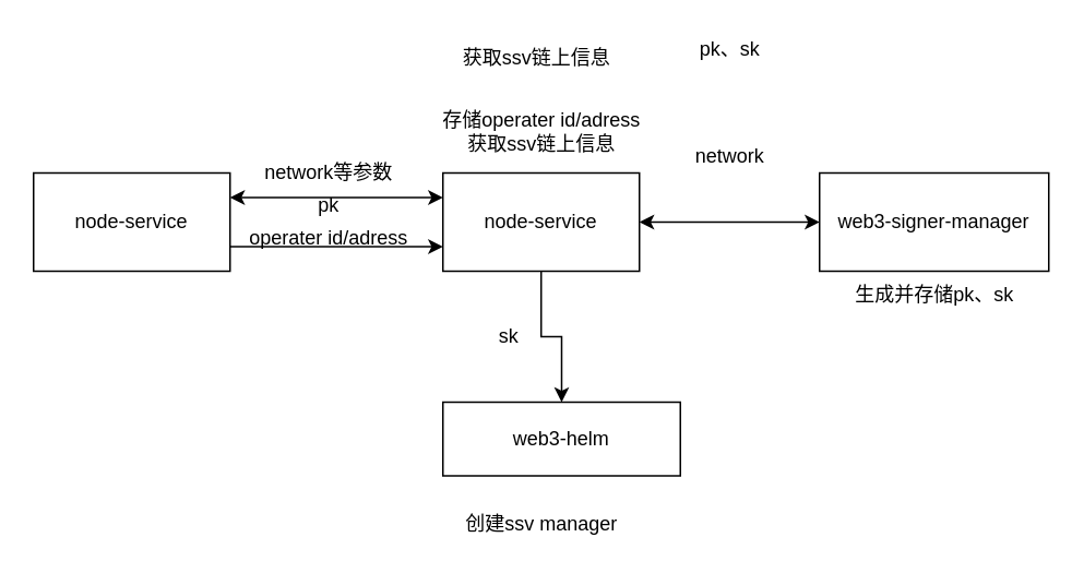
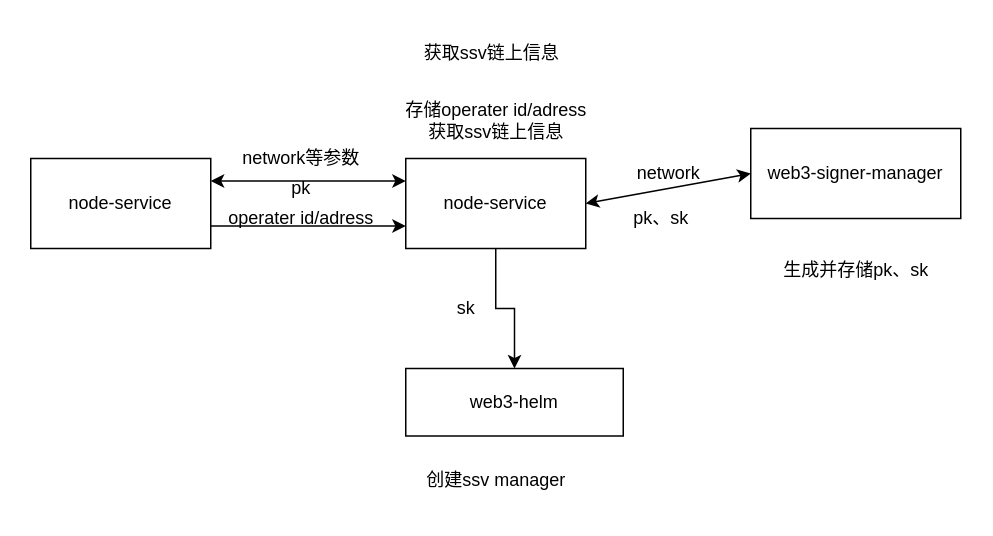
  <mxCell id="0" />
  <mxCell id="1" parent="0" />
  <mxCell id="2" value="" style="edgeStyle=orthogonalEdgeStyle;rounded=0;orthogonalLoop=1;jettySize=auto;html=1;" edge="1" parent="1" source="3" target="13"><mxGeometry relative="1" as="geometry" /></mxCell>
  <mxCell id="3" value="node-service" style="rounded=0;whiteSpace=wrap;html=1;" vertex="1" parent="1"><mxGeometry x="270" y="105" width="120" height="60" as="geometry" /></mxCell>
- <mxCell id="4" value="web3-signer-manager" style="whiteSpace=wrap;html=1;rounded=0;" vertex="1" parent="1"><mxGeometry x="500" y="105" width="140" height="60" as="geometry" /></mxCell>
+ <mxCell id="4" value="web3-signer-manager" style="whiteSpace=wrap;html=1;rounded=0;" vertex="1" parent="1"><mxGeometry x="500" y="85" width="140" height="60" as="geometry" /></mxCell>
  <mxCell id="5" value="" style="endArrow=classic;startArrow=classic;html=1;rounded=0;entryX=0;entryY=0.5;entryDx=0;entryDy=0;exitX=1;exitY=0.5;exitDx=0;exitDy=0;" edge="1" parent="1" source="3" target="4"><mxGeometry width="50" height="50" relative="1" as="geometry"><mxPoint x="610" y="275" as="sourcePoint" /><mxPoint x="660" y="225" as="targetPoint" /></mxGeometry></mxCell>
- <mxCell id="6" value="network" style="text;html=1;align=center;verticalAlign=middle;resizable=0;points=[];autosize=1;strokeColor=none;fillColor=none;" vertex="1" parent="1"><mxGeometry x="410" y="80" width="70" height="30" as="geometry" /></mxCell>
- <mxCell id="7" value="pk、sk" style="text;html=1;align=center;verticalAlign=middle;resizable=0;points=[];autosize=1;strokeColor=none;fillColor=none;" vertex="1" parent="1"><mxGeometry x="415" y="15" width="60" height="30" as="geometry" /></mxCell>
+ <mxCell id="6" value="network" style="text;html=1;align=center;verticalAlign=middle;resizable=0;points=[];autosize=1;strokeColor=none;fillColor=none;" vertex="1" parent="1"><mxGeometry x="410" y="100" width="70" height="30" as="geometry" /></mxCell>
+ <mxCell id="7" value="pk、sk" style="text;html=1;align=center;verticalAlign=middle;resizable=0;points=[];autosize=1;strokeColor=none;fillColor=none;" vertex="1" parent="1"><mxGeometry x="410" y="130" width="60" height="30" as="geometry" /></mxCell>
  <mxCell id="8" style="edgeStyle=orthogonalEdgeStyle;rounded=0;orthogonalLoop=1;jettySize=auto;html=1;exitX=1;exitY=0.75;exitDx=0;exitDy=0;entryX=0;entryY=0.75;entryDx=0;entryDy=0;" edge="1" parent="1" source="9" target="3"><mxGeometry relative="1" as="geometry" /></mxCell>
  <mxCell id="9" value="node-service" style="rounded=0;whiteSpace=wrap;html=1;" vertex="1" parent="1"><mxGeometry x="20" y="105" width="120" height="60" as="geometry" /></mxCell>
  <mxCell id="10" value="" style="endArrow=classic;startArrow=classic;html=1;rounded=0;entryX=0;entryY=0.25;entryDx=0;entryDy=0;exitX=1;exitY=0.25;exitDx=0;exitDy=0;" edge="1" parent="1" source="9" target="3"><mxGeometry width="50" height="50" relative="1" as="geometry"><mxPoint x="430" y="435" as="sourcePoint" /><mxPoint x="320" y="295" as="targetPoint" /></mxGeometry></mxCell>
  <mxCell id="11" value="network等参数" style="text;html=1;align=center;verticalAlign=middle;resizable=0;points=[];autosize=1;strokeColor=none;fillColor=none;" vertex="1" parent="1"><mxGeometry x="150" y="90" width="100" height="30" as="geometry" /></mxCell>
  <mxCell id="12" value="pk" style="text;html=1;align=center;verticalAlign=middle;resizable=0;points=[];autosize=1;strokeColor=none;fillColor=none;" vertex="1" parent="1"><mxGeometry x="180" y="110" width="40" height="30" as="geometry" /></mxCell>
  <mxCell id="13" value="web3-helm" style="whiteSpace=wrap;html=1;rounded=0;" vertex="1" parent="1"><mxGeometry x="270" y="245" width="145" height="45" as="geometry" /></mxCell>
  <mxCell id="14" value="sk" style="text;html=1;align=center;verticalAlign=middle;resizable=0;points=[];autosize=1;strokeColor=none;fillColor=none;" vertex="1" parent="1"><mxGeometry x="290" y="190" width="40" height="30" as="geometry" /></mxCell>
  <mxCell id="15" value="创建ssv manager" style="text;html=1;align=center;verticalAlign=middle;resizable=0;points=[];autosize=1;strokeColor=none;fillColor=none;" vertex="1" parent="1"><mxGeometry x="275" y="305" width="110" height="30" as="geometry" /></mxCell>
  <mxCell id="16" value="生成并存储pk、sk" style="text;html=1;align=center;verticalAlign=middle;resizable=0;points=[];autosize=1;strokeColor=none;fillColor=none;" vertex="1" parent="1"><mxGeometry x="510" y="165" width="120" height="30" as="geometry" /></mxCell>
  <mxCell id="17" value="operater id/adress" style="text;html=1;align=center;verticalAlign=middle;resizable=0;points=[];autosize=1;strokeColor=none;fillColor=none;" vertex="1" parent="1"><mxGeometry x="140" y="130" width="120" height="30" as="geometry" /></mxCell>
  <mxCell id="18" value="存储operater id/adress&lt;br&gt;获取ssv链上信息" style="text;html=1;align=center;verticalAlign=middle;resizable=0;points=[];autosize=1;strokeColor=none;fillColor=none;" vertex="1" parent="1"><mxGeometry x="260" y="60" width="140" height="40" as="geometry" /></mxCell>
  <mxCell id="19" value="获取ssv链上信息" style="text;html=1;align=center;verticalAlign=middle;resizable=0;points=[];autosize=1;strokeColor=none;fillColor=none;" vertex="1" parent="1"><mxGeometry x="247" y="20" width="160" height="30" as="geometry" /></mxCell>
